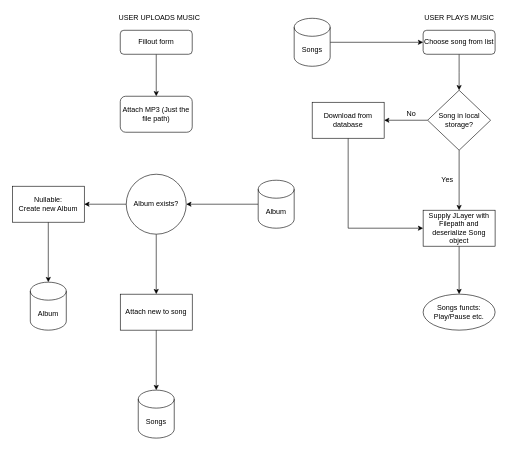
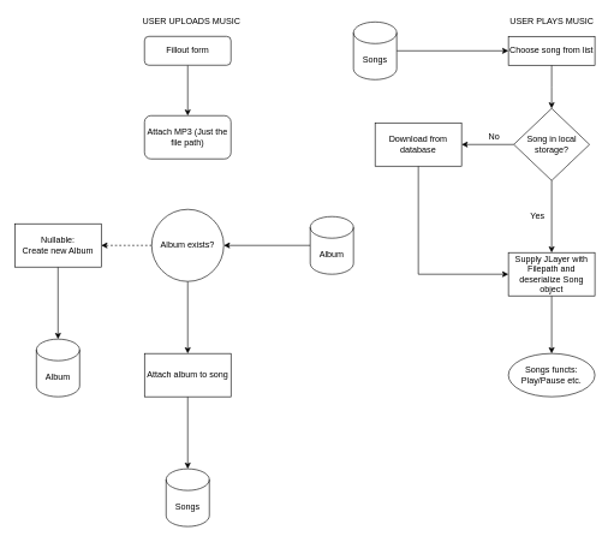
  <mxCell id="0" />
  <mxCell id="1" parent="0" />
  <mxCell id="2" value="" style="edgeStyle=orthogonalEdgeStyle;rounded=0;orthogonalLoop=1;jettySize=auto;html=1;" edge="1" parent="1" source="3" target="18"><mxGeometry relative="1" as="geometry" /></mxCell>
  <mxCell id="3" value="Fillout form" style="rounded=1;whiteSpace=wrap;html=1;fontSize=12;glass=0;strokeWidth=1;shadow=0;" parent="1" vertex="1"><mxGeometry x="200" y="50" width="120" height="40" as="geometry" /></mxCell>
  <mxCell id="4" value="USER PLAYS MUSIC" style="text;html=1;resizable=0;autosize=1;align=center;verticalAlign=middle;points=[];fillColor=none;strokeColor=none;rounded=0;" vertex="1" parent="1"><mxGeometry x="700" y="20" width="130" height="20" as="geometry" /></mxCell>
  <mxCell id="5" value="USER UPLOADS MUSIC" style="text;html=1;resizable=0;autosize=1;align=center;verticalAlign=middle;points=[];fillColor=none;strokeColor=none;rounded=0;" vertex="1" parent="1"><mxGeometry x="190" y="20" width="150" height="20" as="geometry" /></mxCell>
  <mxCell id="6" value="" style="edgeStyle=orthogonalEdgeStyle;rounded=0;orthogonalLoop=1;jettySize=auto;html=1;" edge="1" parent="1" source="7"><mxGeometry relative="1" as="geometry"><mxPoint x="765" y="150" as="targetPoint" /></mxGeometry></mxCell>
- <mxCell id="7" value="Choose song from list" style="rounded=1;whiteSpace=wrap;html=1;fontSize=12;glass=0;strokeWidth=1;shadow=0;" vertex="1" parent="1"><mxGeometry x="705" y="50" width="120" height="40" as="geometry" /></mxCell>
+ <mxCell id="7" value="Choose song from list" style="whiteSpace=wrap;html=1;fontSize=12;glass=0;strokeWidth=1;shadow=0;rounded=0;" vertex="1" parent="1"><mxGeometry x="705" y="50" width="120" height="40" as="geometry" /></mxCell>
  <mxCell id="8" value="" style="edgeStyle=orthogonalEdgeStyle;rounded=0;orthogonalLoop=1;jettySize=auto;html=1;" edge="1" parent="1" source="10" target="12"><mxGeometry relative="1" as="geometry" /></mxCell>
  <mxCell id="9" value="" style="edgeStyle=orthogonalEdgeStyle;rounded=0;orthogonalLoop=1;jettySize=auto;html=1;" edge="1" parent="1" source="10" target="15"><mxGeometry relative="1" as="geometry" /></mxCell>
  <mxCell id="10" value="Song in local storage?" style="rhombus;whiteSpace=wrap;html=1;" vertex="1" parent="1"><mxGeometry x="712.5" y="150" width="105" height="100" as="geometry" /></mxCell>
  <mxCell id="11" style="edgeStyle=orthogonalEdgeStyle;rounded=0;orthogonalLoop=1;jettySize=auto;html=1;entryX=0;entryY=0.5;entryDx=0;entryDy=0;" edge="1" parent="1" source="12" target="15"><mxGeometry relative="1" as="geometry"><Array as="points"><mxPoint x="580" y="380" /></Array></mxGeometry></mxCell>
  <mxCell id="12" value="Download from database" style="whiteSpace=wrap;html=1;" vertex="1" parent="1"><mxGeometry x="520" y="170" width="120" height="60" as="geometry" /></mxCell>
  <mxCell id="13" value="No" style="text;html=1;resizable=0;autosize=1;align=center;verticalAlign=middle;points=[];fillColor=none;strokeColor=none;rounded=0;" vertex="1" parent="1"><mxGeometry x="670" y="180" width="30" height="20" as="geometry" /></mxCell>
  <mxCell id="14" value="" style="edgeStyle=orthogonalEdgeStyle;rounded=0;orthogonalLoop=1;jettySize=auto;html=1;" edge="1" parent="1" source="15" target="17"><mxGeometry relative="1" as="geometry" /></mxCell>
  <mxCell id="15" value="Supply JLayer with Filepath and deserialize Song object" style="whiteSpace=wrap;html=1;" vertex="1" parent="1"><mxGeometry x="705" y="350" width="120" height="60" as="geometry" /></mxCell>
  <mxCell id="16" value="Yes" style="text;html=1;resizable=0;autosize=1;align=center;verticalAlign=middle;points=[];fillColor=none;strokeColor=none;rounded=0;" vertex="1" parent="1"><mxGeometry x="725" y="290" width="40" height="20" as="geometry" /></mxCell>
  <mxCell id="17" value="Songs functs:&lt;br&gt;Play/Pause etc." style="ellipse;whiteSpace=wrap;html=1;" vertex="1" parent="1"><mxGeometry x="705" y="490" width="120" height="60" as="geometry" /></mxCell>
  <mxCell id="18" value="Attach MP3 (Just the file path)" style="whiteSpace=wrap;html=1;rounded=1;glass=0;strokeWidth=1;shadow=0;" vertex="1" parent="1"><mxGeometry x="200" y="160" width="120" height="60" as="geometry" /></mxCell>
- <mxCell id="19" value="" style="edgeStyle=orthogonalEdgeStyle;rounded=0;orthogonalLoop=1;jettySize=auto;html=1;" edge="1" parent="1" source="21" target="23"><mxGeometry relative="1" as="geometry" /></mxCell>
+ <mxCell id="19" value="" style="edgeStyle=orthogonalEdgeStyle;rounded=0;orthogonalLoop=1;jettySize=auto;html=1;dashed=1;" edge="1" parent="1" source="21" target="23"><mxGeometry relative="1" as="geometry" /></mxCell>
  <mxCell id="20" value="" style="edgeStyle=orthogonalEdgeStyle;rounded=0;orthogonalLoop=1;jettySize=auto;html=1;" edge="1" parent="1" source="21" target="25"><mxGeometry relative="1" as="geometry" /></mxCell>
  <mxCell id="21" value="Album exists?" style="ellipse;whiteSpace=wrap;html=1;" vertex="1" parent="1"><mxGeometry x="210" y="290" width="100" height="100" as="geometry" /></mxCell>
  <mxCell id="22" style="edgeStyle=orthogonalEdgeStyle;rounded=0;orthogonalLoop=1;jettySize=auto;html=1;" edge="1" parent="1" source="23" target="30"><mxGeometry relative="1" as="geometry" /></mxCell>
  <mxCell id="23" value="Nullable:&lt;br&gt;Create new Album" style="whiteSpace=wrap;html=1;" vertex="1" parent="1"><mxGeometry x="20" y="310" width="120" height="60" as="geometry" /></mxCell>
  <mxCell id="24" value="" style="edgeStyle=orthogonalEdgeStyle;rounded=0;orthogonalLoop=1;jettySize=auto;html=1;" edge="1" parent="1" source="25" target="31"><mxGeometry relative="1" as="geometry" /></mxCell>
- <mxCell id="25" value="Attach new to song" style="whiteSpace=wrap;html=1;" vertex="1" parent="1"><mxGeometry x="200" y="490" width="120" height="60" as="geometry" /></mxCell>
+ <mxCell id="25" value="Attach album to song" style="whiteSpace=wrap;html=1;" vertex="1" parent="1"><mxGeometry x="200" y="490" width="120" height="60" as="geometry" /></mxCell>
  <mxCell id="26" style="edgeStyle=orthogonalEdgeStyle;rounded=0;orthogonalLoop=1;jettySize=auto;html=1;entryX=0;entryY=0.5;entryDx=0;entryDy=0;" edge="1" parent="1" source="27" target="7"><mxGeometry relative="1" as="geometry" /></mxCell>
  <mxCell id="27" value="Songs" style="shape=cylinder3;whiteSpace=wrap;html=1;boundedLbl=1;backgroundOutline=1;size=15;" vertex="1" parent="1"><mxGeometry x="490" y="30" width="60" height="80" as="geometry" /></mxCell>
  <mxCell id="28" style="edgeStyle=orthogonalEdgeStyle;rounded=0;orthogonalLoop=1;jettySize=auto;html=1;entryX=1;entryY=0.5;entryDx=0;entryDy=0;" edge="1" parent="1" source="29" target="21"><mxGeometry relative="1" as="geometry" /></mxCell>
  <mxCell id="29" value="Album" style="shape=cylinder3;whiteSpace=wrap;html=1;boundedLbl=1;backgroundOutline=1;size=15;" vertex="1" parent="1"><mxGeometry x="430" y="300" width="60" height="80" as="geometry" /></mxCell>
  <mxCell id="30" value="Album" style="shape=cylinder3;whiteSpace=wrap;html=1;boundedLbl=1;backgroundOutline=1;size=15;" vertex="1" parent="1"><mxGeometry x="50" y="470" width="60" height="80" as="geometry" /></mxCell>
  <mxCell id="31" value="Songs" style="shape=cylinder3;whiteSpace=wrap;html=1;boundedLbl=1;backgroundOutline=1;size=15;" vertex="1" parent="1"><mxGeometry x="230" y="650" width="60" height="80" as="geometry" /></mxCell>
